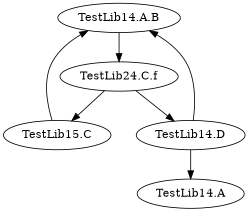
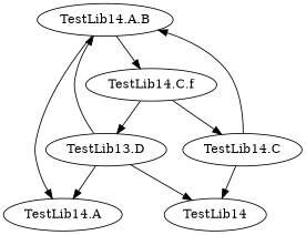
  digraph {
    "TestLib14.A.B"
    "TestLib14.A"
-   "TestLib14.C.f" [label="TestLib24.C.f"]
-   "TestLib14.C" [label="TestLib15.C"]
-   "TestLib14.D"
+   "TestLib14.C.f"
+   "TestLib14.C"
+   TestLib14
+   "TestLib14.D" [label="TestLib13.D"]
+   "TestLib14.A.B" -> "TestLib14.A"
    "TestLib14.A.B" -> "TestLib14.C.f"
    "TestLib14.C.f" -> "TestLib14.C"
    "TestLib14.C.f" -> "TestLib14.D"
    "TestLib14.C" -> "TestLib14.A.B"
+   "TestLib14.C" -> TestLib14
    "TestLib14.D" -> "TestLib14.A.B"
    "TestLib14.D" -> "TestLib14.A"
+   "TestLib14.D" -> TestLib14
  }
